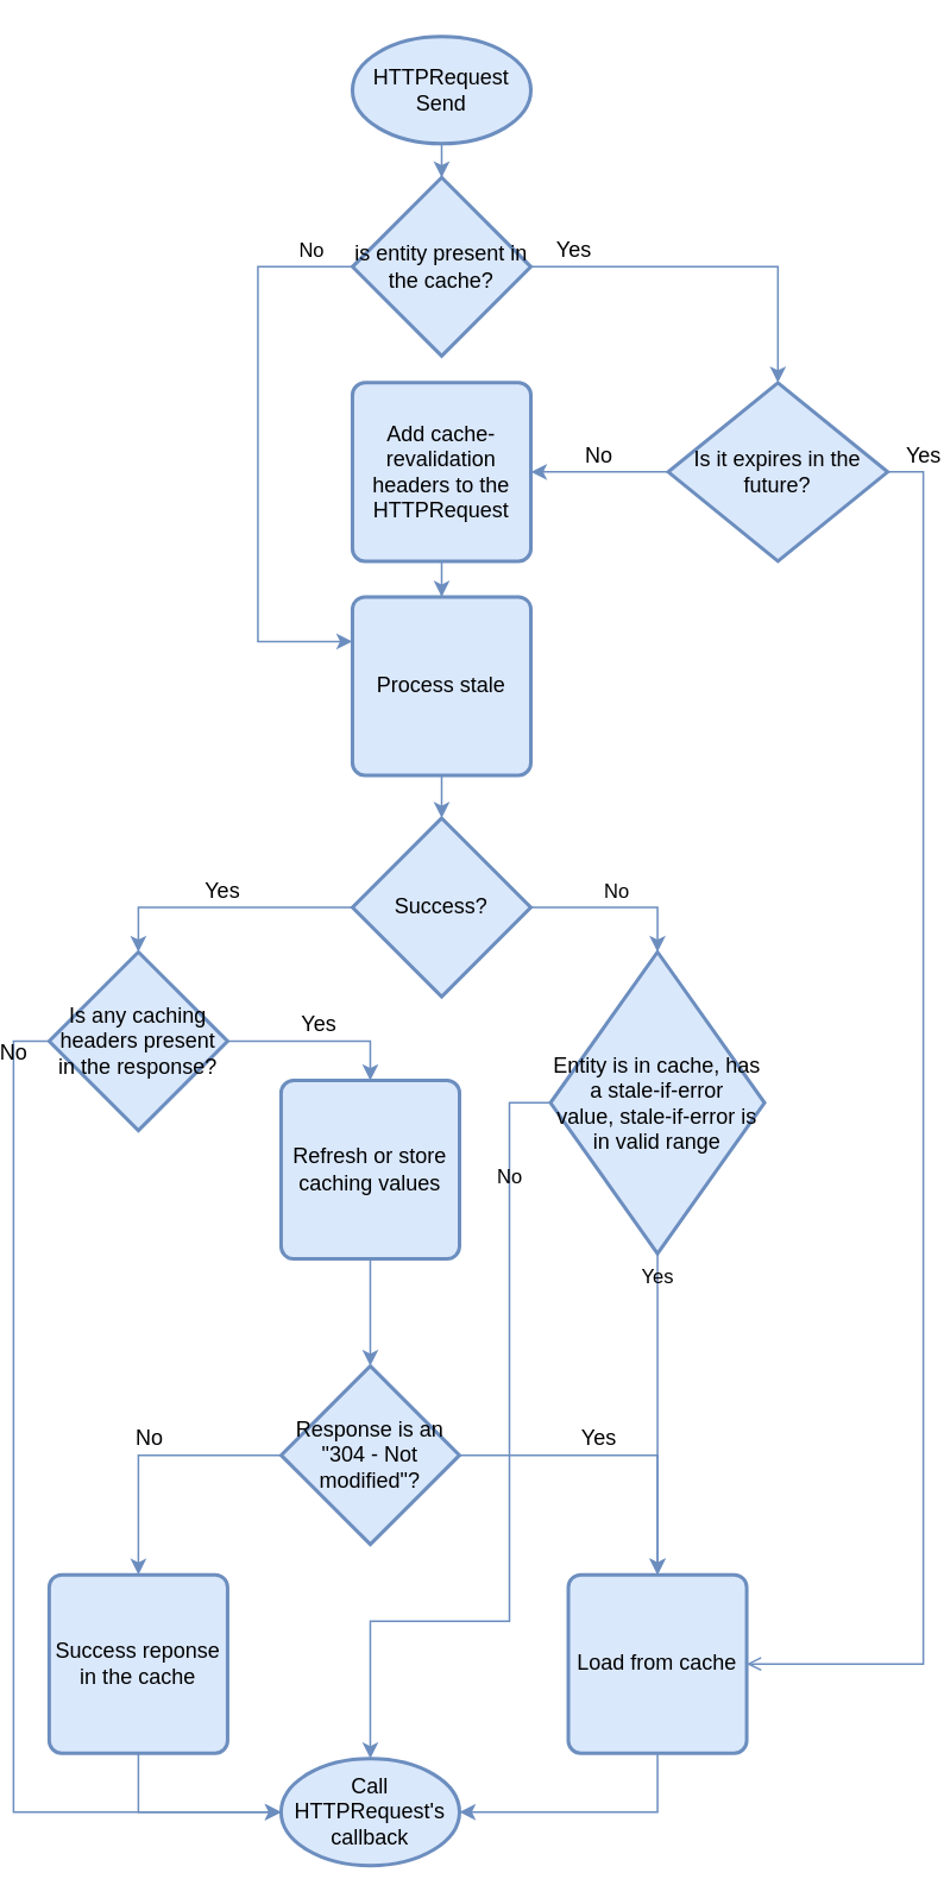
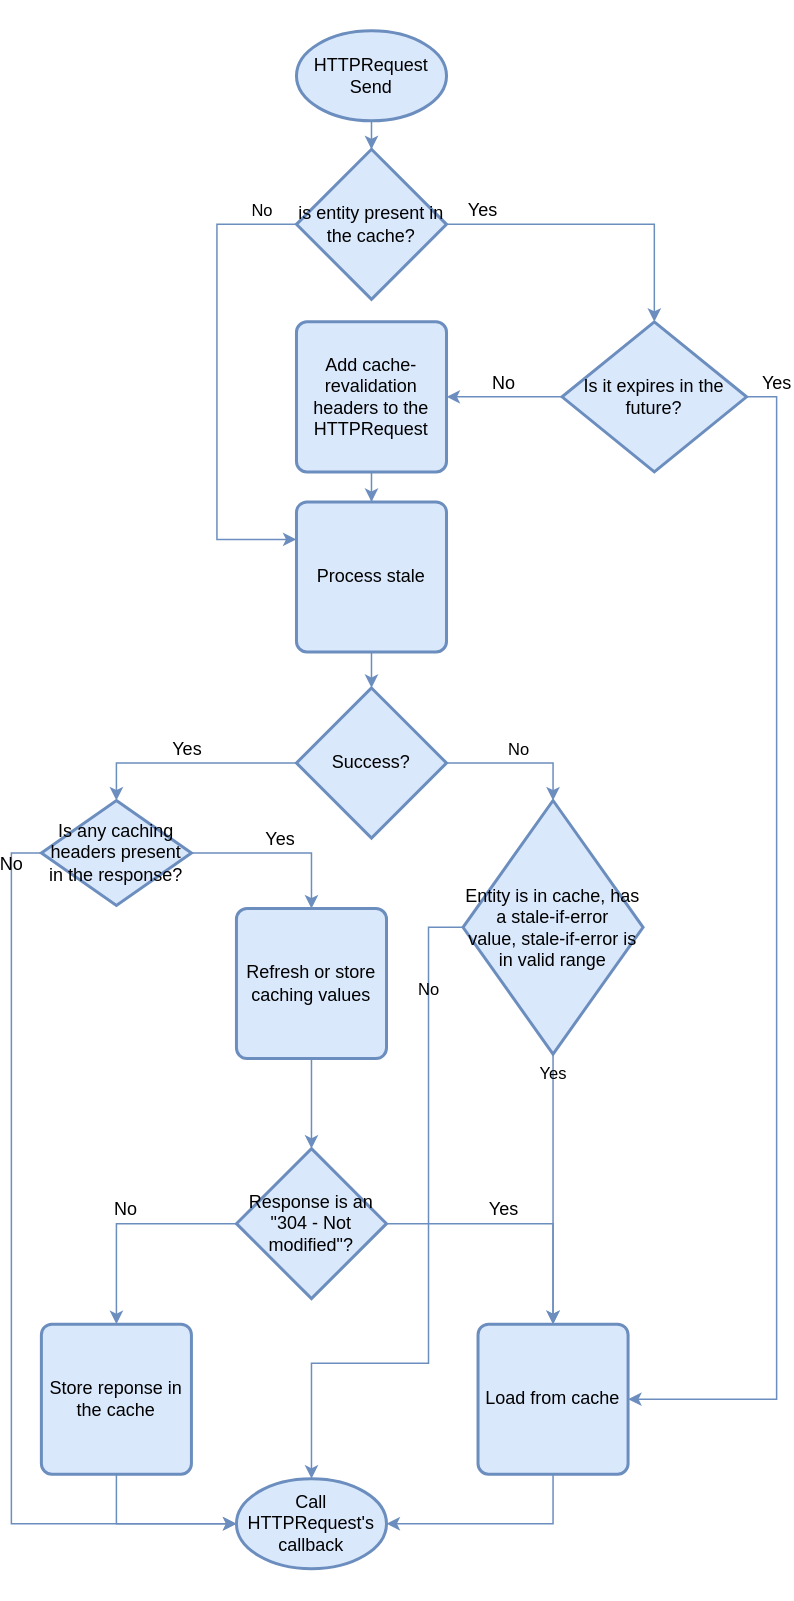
  <mxCell id="0" />
  <mxCell id="1" parent="0" />
  <mxCell id="2" value="" style="edgeStyle=orthogonalEdgeStyle;rounded=0;orthogonalLoop=1;jettySize=auto;entryX=0.5;entryY=0;entryDx=0;entryDy=0;entryPerimeter=0;fillColor=#dae8fc;strokeColor=#6c8ebf;fontSize=12;fontColor=#000000;labelBorderColor=none;html=1;shadow=0;labelBackgroundColor=none;" parent="1" source="3" target="6" edge="1"><mxGeometry relative="1" as="geometry" /></mxCell>
  <mxCell id="3" value="HTTPRequest Send" style="strokeWidth=2;shape=mxgraph.flowchart.start_1;whiteSpace=wrap;fillColor=#dae8fc;strokeColor=#6c8ebf;fontSize=12;fontColor=#000000;labelBorderColor=none;html=1;shadow=0;labelBackgroundColor=none;" parent="1" vertex="1"><mxGeometry x="190" y="20" width="100" height="60" as="geometry" /></mxCell>
  <mxCell id="4" value="Yes" style="edgeStyle=orthogonalEdgeStyle;rounded=0;orthogonalLoop=1;jettySize=auto;entryX=0.5;entryY=0;entryDx=0;entryDy=0;entryPerimeter=0;fillColor=#dae8fc;strokeColor=#6c8ebf;fontSize=12;fontColor=#000000;labelBorderColor=none;html=1;shadow=0;labelBackgroundColor=none;align=center;verticalAlign=bottom;" parent="1" source="6" target="9" edge="1"><mxGeometry x="-0.766" relative="1" as="geometry"><mxPoint as="offset" /></mxGeometry></mxCell>
  <mxCell id="5" value="No" style="edgeStyle=orthogonalEdgeStyle;rounded=0;orthogonalLoop=1;jettySize=auto;html=1;entryX=0;entryY=0.25;entryDx=0;entryDy=0;strokeColor=#6C8EBF;labelBackgroundColor=none;fontColor=#000000;verticalAlign=bottom;" edge="1" parent="1" source="6" target="15"><mxGeometry x="-0.854" relative="1" as="geometry"><Array as="points"><mxPoint x="137" y="149" /><mxPoint x="137" y="359" /></Array><mxPoint as="offset" /></mxGeometry></mxCell>
  <mxCell id="6" value="is entity present in the cache?" style="strokeWidth=2;shape=mxgraph.flowchart.decision;whiteSpace=wrap;fillColor=#dae8fc;strokeColor=#6c8ebf;fontSize=12;fontColor=#000000;labelBorderColor=none;html=1;shadow=0;labelBackgroundColor=none;" parent="1" vertex="1"><mxGeometry x="190" y="99" width="100" height="100" as="geometry" /></mxCell>
  <mxCell id="7" value="No" style="edgeStyle=orthogonalEdgeStyle;rounded=0;orthogonalLoop=1;jettySize=auto;entryX=1;entryY=0.5;entryDx=0;entryDy=0;fillColor=#dae8fc;strokeColor=#6c8ebf;fontSize=12;fontColor=#000000;labelBorderColor=none;html=1;shadow=0;labelBackgroundColor=none;verticalAlign=bottom;" parent="1" source="9" target="22" edge="1"><mxGeometry relative="1" as="geometry" /></mxCell>
- <mxCell id="8" value="Yes" style="edgeStyle=orthogonalEdgeStyle;rounded=0;orthogonalLoop=1;jettySize=auto;entryX=1;entryY=0.5;entryDx=0;entryDy=0;exitX=1;exitY=0.5;exitDx=0;exitDy=0;exitPerimeter=0;fillColor=#dae8fc;strokeColor=#6c8ebf;fontSize=12;fontColor=#000000;labelBorderColor=none;html=1;shadow=0;labelBackgroundColor=none;verticalAlign=bottom;endArrow=open;" parent="1" source="9" target="11" edge="1"><mxGeometry x="-0.949" relative="1" as="geometry"><mxPoint as="offset" /></mxGeometry></mxCell>
+ <mxCell id="8" value="Yes" style="edgeStyle=orthogonalEdgeStyle;rounded=0;orthogonalLoop=1;jettySize=auto;entryX=1;entryY=0.5;entryDx=0;entryDy=0;exitX=1;exitY=0.5;exitDx=0;exitDy=0;exitPerimeter=0;fillColor=#dae8fc;strokeColor=#6c8ebf;fontSize=12;fontColor=#000000;labelBorderColor=none;html=1;shadow=0;labelBackgroundColor=none;verticalAlign=bottom;" parent="1" source="9" target="11" edge="1"><mxGeometry x="-0.949" relative="1" as="geometry"><mxPoint as="offset" /></mxGeometry></mxCell>
  <mxCell id="9" value="Is it expires in the future?" style="strokeWidth=2;shape=mxgraph.flowchart.decision;whiteSpace=wrap;shadow=0;fillColor=#dae8fc;strokeColor=#6c8ebf;fontSize=12;fontColor=#000000;labelBorderColor=none;html=1;labelBackgroundColor=none;align=center;verticalAlign=middle;" parent="1" vertex="1"><mxGeometry x="367" y="214" width="123" height="100" as="geometry" /></mxCell>
  <mxCell id="10" value="" style="edgeStyle=orthogonalEdgeStyle;rounded=0;orthogonalLoop=1;jettySize=auto;entryX=1;entryY=0.5;entryDx=0;entryDy=0;entryPerimeter=0;fillColor=#dae8fc;strokeColor=#6c8ebf;fontSize=12;fontColor=#000000;labelBorderColor=none;html=1;shadow=0;labelBackgroundColor=none;exitX=0.5;exitY=1;exitDx=0;exitDy=0;" parent="1" source="11" target="12" edge="1"><mxGeometry relative="1" as="geometry" /></mxCell>
  <mxCell id="11" value="Load from cache" style="rounded=1;whiteSpace=wrap;absoluteArcSize=1;arcSize=14;strokeWidth=2;fillColor=#dae8fc;strokeColor=#6c8ebf;fontSize=12;fontColor=#000000;labelBorderColor=none;html=1;shadow=0;labelBackgroundColor=none;" parent="1" vertex="1"><mxGeometry x="311" y="882" width="100" height="100" as="geometry" /></mxCell>
  <mxCell id="12" value="Call HTTPRequest's callback" style="strokeWidth=2;shape=mxgraph.flowchart.start_1;whiteSpace=wrap;fillColor=#dae8fc;strokeColor=#6c8ebf;fontSize=12;fontColor=#000000;labelBorderColor=none;html=1;shadow=0;labelBackgroundColor=none;" parent="1" vertex="1"><mxGeometry x="150" y="985" width="100" height="60" as="geometry" /></mxCell>
  <mxCell id="13" value="Yes" style="edgeStyle=orthogonalEdgeStyle;rounded=0;orthogonalLoop=1;jettySize=auto;entryX=0.5;entryY=0;entryDx=0;entryDy=0;entryPerimeter=0;fillColor=#dae8fc;strokeColor=#6c8ebf;fontSize=12;fontColor=#000000;labelBorderColor=none;html=1;shadow=0;labelBackgroundColor=none;exitX=0;exitY=0.5;exitDx=0;exitDy=0;exitPerimeter=0;verticalAlign=bottom;" parent="1" source="29" target="18" edge="1"><mxGeometry relative="1" as="geometry" /></mxCell>
  <mxCell id="14" style="edgeStyle=orthogonalEdgeStyle;rounded=0;orthogonalLoop=1;jettySize=auto;html=1;labelBackgroundColor=none;strokeColor=#6C8EBF;fontColor=#000000;" edge="1" parent="1" source="15" target="29"><mxGeometry relative="1" as="geometry" /></mxCell>
  <mxCell id="15" value="Process stale" style="rounded=1;whiteSpace=wrap;absoluteArcSize=1;arcSize=14;strokeWidth=2;fillColor=#dae8fc;strokeColor=#6c8ebf;fontSize=12;fontColor=#000000;labelBorderColor=none;html=1;shadow=0;labelBackgroundColor=none;" parent="1" vertex="1"><mxGeometry x="190" y="334" width="100" height="100" as="geometry" /></mxCell>
  <mxCell id="16" value="Yes" style="edgeStyle=orthogonalEdgeStyle;rounded=0;orthogonalLoop=1;jettySize=auto;entryX=0.5;entryY=0;entryDx=0;entryDy=0;fillColor=#dae8fc;strokeColor=#6c8ebf;fontSize=12;fontColor=#000000;labelBorderColor=none;html=1;shadow=0;labelBackgroundColor=none;verticalAlign=bottom;" parent="1" source="18" target="27" edge="1"><mxGeometry relative="1" as="geometry" /></mxCell>
  <mxCell id="17" value="No" style="edgeStyle=orthogonalEdgeStyle;rounded=0;orthogonalLoop=1;jettySize=auto;entryX=0;entryY=0.5;entryDx=0;entryDy=0;entryPerimeter=0;exitX=0;exitY=0.5;exitDx=0;exitDy=0;exitPerimeter=0;fillColor=#dae8fc;strokeColor=#6c8ebf;fontSize=12;fontColor=#000000;labelBorderColor=none;html=1;shadow=0;labelBackgroundColor=none;horizontal=1;verticalAlign=bottom;" parent="1" source="18" target="12" edge="1"><mxGeometry x="-0.881" relative="1" as="geometry"><mxPoint as="offset" /></mxGeometry></mxCell>
- <mxCell id="18" value="Is any caching headers present in the response?" style="strokeWidth=2;shape=mxgraph.flowchart.decision;whiteSpace=wrap;fillColor=#dae8fc;strokeColor=#6c8ebf;fontSize=12;fontColor=#000000;labelBorderColor=none;html=1;shadow=0;labelBackgroundColor=none;" parent="1" vertex="1"><mxGeometry x="20" y="533" width="100" height="100" as="geometry" /></mxCell>
+ <mxCell id="18" value="Is any caching headers present in the response?" style="strokeWidth=2;shape=mxgraph.flowchart.decision;whiteSpace=wrap;fillColor=#dae8fc;strokeColor=#6c8ebf;fontSize=12;fontColor=#000000;labelBorderColor=none;html=1;shadow=0;labelBackgroundColor=none;" parent="1" vertex="1"><mxGeometry x="20" y="533" width="100" height="70" as="geometry" /></mxCell>
  <mxCell id="19" value="" style="edgeStyle=orthogonalEdgeStyle;rounded=0;orthogonalLoop=1;jettySize=auto;entryX=0;entryY=0.5;entryDx=0;entryDy=0;entryPerimeter=0;exitX=0.5;exitY=1;exitDx=0;exitDy=0;fillColor=#dae8fc;strokeColor=#6c8ebf;fontSize=12;fontColor=#000000;labelBorderColor=none;html=1;shadow=0;labelBackgroundColor=none;" parent="1" source="20" target="12" edge="1"><mxGeometry relative="1" as="geometry" /></mxCell>
- <mxCell id="20" value="Success reponse in the cache" style="rounded=1;whiteSpace=wrap;absoluteArcSize=1;arcSize=14;strokeWidth=2;fillColor=#dae8fc;strokeColor=#6c8ebf;fontSize=12;fontColor=#000000;labelBorderColor=none;html=1;shadow=0;labelBackgroundColor=none;" parent="1" vertex="1"><mxGeometry x="20" y="882" width="100" height="100" as="geometry" /></mxCell>
+ <mxCell id="20" value="Store reponse in the cache" style="rounded=1;whiteSpace=wrap;absoluteArcSize=1;arcSize=14;strokeWidth=2;fillColor=#dae8fc;strokeColor=#6c8ebf;fontSize=12;fontColor=#000000;labelBorderColor=none;html=1;shadow=0;labelBackgroundColor=none;" parent="1" vertex="1"><mxGeometry x="20" y="882" width="100" height="100" as="geometry" /></mxCell>
  <mxCell id="21" value="" style="edgeStyle=orthogonalEdgeStyle;rounded=0;orthogonalLoop=1;jettySize=auto;entryX=0.5;entryY=0;entryDx=0;entryDy=0;fillColor=#dae8fc;strokeColor=#6c8ebf;fontSize=12;fontColor=#000000;labelBorderColor=none;html=1;shadow=0;labelBackgroundColor=none;" parent="1" source="22" target="15" edge="1"><mxGeometry relative="1" as="geometry" /></mxCell>
  <mxCell id="22" value="Add cache-revalidation headers to the HTTPRequest" style="rounded=1;whiteSpace=wrap;absoluteArcSize=1;arcSize=14;strokeWidth=2;fillColor=#dae8fc;strokeColor=#6c8ebf;fontSize=12;fontColor=#000000;labelBorderColor=none;html=1;shadow=0;labelBackgroundColor=none;" parent="1" vertex="1"><mxGeometry x="190" y="214" width="100" height="100" as="geometry" /></mxCell>
  <mxCell id="23" value="Yes" style="edgeStyle=orthogonalEdgeStyle;rounded=0;orthogonalLoop=1;jettySize=auto;entryX=0.5;entryY=0;entryDx=0;entryDy=0;fillColor=#dae8fc;strokeColor=#6c8ebf;fontSize=12;fontColor=#000000;labelBorderColor=none;html=1;shadow=0;labelBackgroundColor=none;verticalAlign=bottom;" parent="1" source="25" target="11" edge="1"><mxGeometry x="-0.124" relative="1" as="geometry"><mxPoint as="offset" /></mxGeometry></mxCell>
  <mxCell id="24" value="No" style="edgeStyle=orthogonalEdgeStyle;rounded=0;orthogonalLoop=1;jettySize=auto;entryX=0.5;entryY=0;entryDx=0;entryDy=0;exitX=0;exitY=0.5;exitDx=0;exitDy=0;exitPerimeter=0;fillColor=#dae8fc;strokeColor=#6c8ebf;fontSize=12;fontColor=#000000;labelBorderColor=none;html=1;shadow=0;labelBackgroundColor=none;verticalAlign=bottom;" parent="1" source="25" target="20" edge="1"><mxGeometry relative="1" as="geometry" /></mxCell>
  <mxCell id="25" value="Response is an &quot;304 - Not modified&quot;?" style="strokeWidth=2;shape=mxgraph.flowchart.decision;whiteSpace=wrap;align=center;verticalAlign=middle;fillColor=#dae8fc;strokeColor=#6c8ebf;fontSize=12;fontColor=#000000;labelBorderColor=none;html=1;shadow=0;labelBackgroundColor=none;" parent="1" vertex="1"><mxGeometry x="150" y="765" width="100" height="100" as="geometry" /></mxCell>
  <mxCell id="26" value="" style="edgeStyle=orthogonalEdgeStyle;rounded=0;orthogonalLoop=1;jettySize=auto;entryX=0.5;entryY=0;entryDx=0;entryDy=0;entryPerimeter=0;fillColor=#dae8fc;strokeColor=#6c8ebf;fontSize=12;fontColor=#000000;labelBorderColor=none;html=1;shadow=0;labelBackgroundColor=none;" parent="1" source="27" target="25" edge="1"><mxGeometry relative="1" as="geometry" /></mxCell>
  <mxCell id="27" value="Refresh or store caching values" style="rounded=1;whiteSpace=wrap;absoluteArcSize=1;arcSize=14;strokeWidth=2;shadow=0;fillColor=#dae8fc;strokeColor=#6c8ebf;fontSize=12;fontColor=#000000;labelBorderColor=none;html=1;labelBackgroundColor=none;" parent="1" vertex="1"><mxGeometry x="150" y="605" width="100" height="100" as="geometry" /></mxCell>
  <mxCell id="28" value="No" style="edgeStyle=orthogonalEdgeStyle;rounded=0;orthogonalLoop=1;jettySize=auto;html=1;entryX=0.5;entryY=0;entryDx=0;entryDy=0;entryPerimeter=0;labelBackgroundColor=none;strokeColor=#6C8EBF;fontColor=#000000;verticalAlign=bottom;" edge="1" parent="1" source="29" target="32"><mxGeometry relative="1" as="geometry" /></mxCell>
  <mxCell id="29" value="Success?" style="strokeWidth=2;html=1;shape=mxgraph.flowchart.decision;whiteSpace=wrap;fontColor=#000000;rounded=1;shadow=0;strokeColor=#6c8ebf;fillColor=#dae8fc;labelBackgroundColor=none;labelBorderColor=none;arcSize=14;" vertex="1" parent="1"><mxGeometry x="190" y="458" width="100" height="100" as="geometry" /></mxCell>
  <mxCell id="30" value="Yes" style="edgeStyle=orthogonalEdgeStyle;rounded=0;orthogonalLoop=1;jettySize=auto;html=1;exitX=0.5;exitY=1;exitDx=0;exitDy=0;exitPerimeter=0;entryX=0.5;entryY=0;entryDx=0;entryDy=0;labelBackgroundColor=none;strokeColor=#6C8EBF;fontColor=#000000;verticalAlign=bottom;" edge="1" parent="1" source="32" target="11"><mxGeometry x="-0.751" relative="1" as="geometry"><mxPoint as="offset" /></mxGeometry></mxCell>
  <mxCell id="31" value="No" style="edgeStyle=orthogonalEdgeStyle;rounded=0;orthogonalLoop=1;jettySize=auto;html=1;entryX=0.5;entryY=0;entryDx=0;entryDy=0;entryPerimeter=0;labelBackgroundColor=none;strokeColor=#6C8EBF;fontColor=#000000;exitX=0;exitY=0.5;exitDx=0;exitDy=0;exitPerimeter=0;verticalAlign=bottom;" edge="1" parent="1" source="32" target="12"><mxGeometry x="-0.69" relative="1" as="geometry"><Array as="points"><mxPoint x="278" y="618" /><mxPoint x="278" y="908" /><mxPoint x="200" y="908" /></Array><mxPoint as="offset" /></mxGeometry></mxCell>
  <mxCell id="32" value="Entity is in cache, has a stale-if-error value,&amp;nbsp;stale-if-error is in valid range" style="strokeWidth=2;html=1;shape=mxgraph.flowchart.decision;whiteSpace=wrap;rounded=1;shadow=0;fillColor=#dae8fc;fontColor=#000000;strokeColor=#6c8ebf;labelBackgroundColor=none;labelBorderColor=none;arcSize=14;" vertex="1" parent="1"><mxGeometry x="301" y="533" width="120" height="169" as="geometry" /></mxCell>
